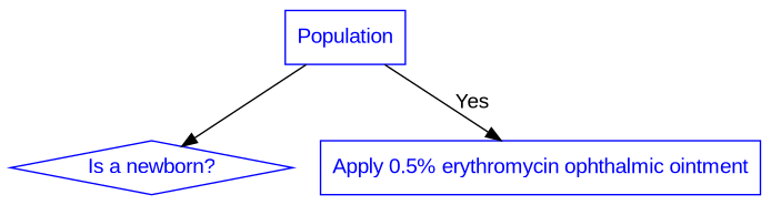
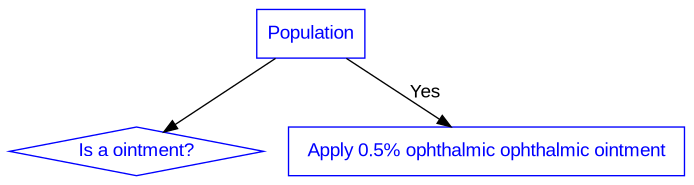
  digraph {
    fontname="Liberation Sans"
    rankdir=TB
    node [color=blue fontcolor=blue fontname="Liberation Sans" shape=rectangle]
    edge [fontname="Liberation Sans"]
    n1 [label=Population]
-   n2 [label="Is a newborn?" shape=diamond]
-   n3 [label="Apply 0.5% erythromycin ophthalmic ointment"]
+   n2 [label="Is a ointment?" shape=diamond]
+   n3 [label="Apply 0.5% ophthalmic ophthalmic ointment"]
    n1 -> n2
    n1 -> n3 [label=Yes]
  }
